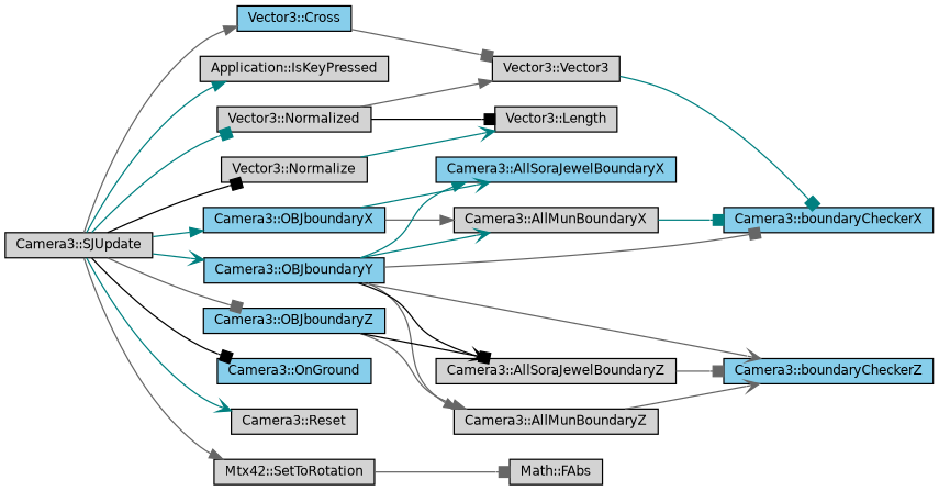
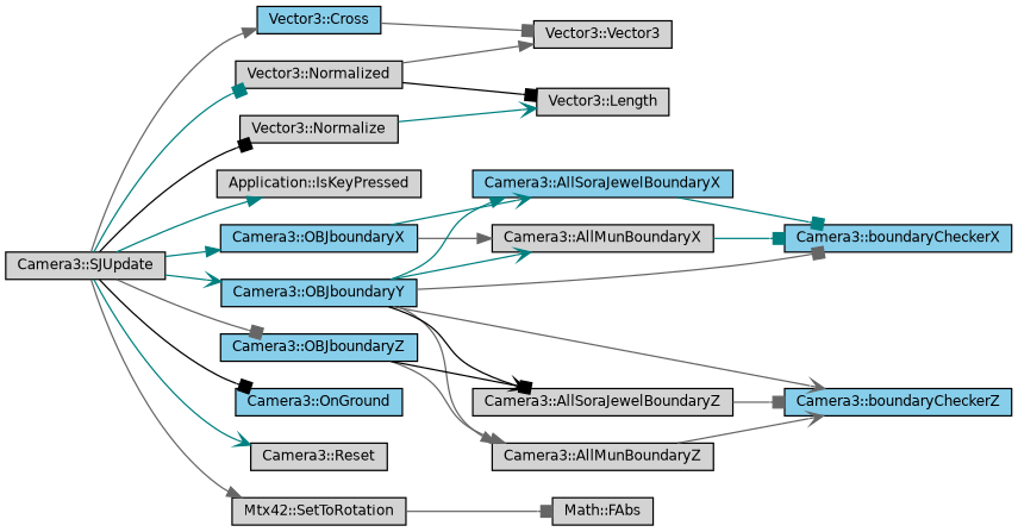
  digraph {
    rankdir=LR
    node [color=black fillcolor=lightgrey fontname=Helvetica fontsize=10 shape=record style=filled]
    edge [arrowhead=box color=gray40 fontname=Helvetica fontsize=10 labelfontname=Helvetica labelfontsize=10 style=solid]
    n1 [fontcolor=black height=0.2 label="Camera3::SJUpdate" width=0.4]
    n2 [fillcolor=skyblue height=0.2 label="Vector3::Cross" width=0.4]
    n3 [height=0.2 label="Application::IsKeyPressed" width=0.4]
    n4 [height=0.2 label="Vector3::Normalize" width=0.4]
    n5 [height=0.2 label="Vector3::Normalized" width=0.4]
    n6 [fillcolor=skyblue height=0.2 label="Camera3::OBJboundaryX" width=0.4]
    n7 [fillcolor=skyblue height=0.2 label="Camera3::OBJboundaryY" width=0.4]
    n8 [fillcolor=skyblue height=0.2 label="Camera3::OBJboundaryZ" width=0.4]
    n9 [fillcolor=skyblue height=0.2 label="Camera3::OnGround" width=0.4]
    n10 [height=0.2 label="Camera3::Reset" width=0.4]
    n11 [height=0.2 label="Mtx42::SetToRotation" width=0.4]
    n12 [height=0.2 label="Vector3::Vector3" width=0.4]
    n13 [height=0.2 label="Vector3::Length" width=0.4]
    n14 [height=0.2 label="Camera3::AllMunBoundaryX" width=0.4]
    n15 [fillcolor=skyblue height=0.2 label="Camera3::AllSoraJewelBoundaryX" width=0.4]
    n16 [fillcolor=skyblue height=0.2 label="Camera3::boundaryCheckerX" width=0.4]
    n17 [height=0.2 label="Camera3::AllMunBoundaryZ" width=0.4]
    n18 [fillcolor=skyblue height=0.2 label="Camera3::boundaryCheckerZ" width=0.4]
    n19 [height=0.2 label="Camera3::AllSoraJewelBoundaryZ" width=0.4]
    n20 [height=0.2 label="Math::FAbs" width=0.4]
    n1 -> n2 [arrowhead=normal]
    n1 -> n3 [arrowhead=normal color=teal]
    n1 -> n4 [color=black]
    n1 -> n5 [color=teal]
    n1 -> n6 [arrowhead=normal color=teal]
    n1 -> n7 [arrowhead=vee color=teal]
    n1 -> n8
    n1 -> n9 [color=black]
    n1 -> n10 [arrowhead=vee color=teal]
    n1 -> n11 [arrowhead=normal]
    n2 -> n12
    n4 -> n13 [arrowhead=vee color=teal]
    n5 -> n12 [arrowhead=normal]
    n5 -> n13 [color=black]
    n6 -> n14 [arrowhead=normal]
    n6 -> n15 [arrowhead=vee color=teal]
    n7 -> n14 [arrowhead=vee color=teal]
    n7 -> n15 [arrowhead=normal color=teal]
    n7 -> n16
    n7 -> n17 [arrowhead=normal]
    n7 -> n18 [arrowhead=vee]
    n7 -> n19 [arrowhead=vee color=black]
    n8 -> n17 [arrowhead=normal]
    n8 -> n19 [color=black]
    n11 -> n20
    n14 -> n16 [color=teal]
-   n12 -> n16 [color=teal]
+   n15 -> n16 [color=teal]
    n17 -> n18 [arrowhead=vee]
    n19 -> n18
  }
